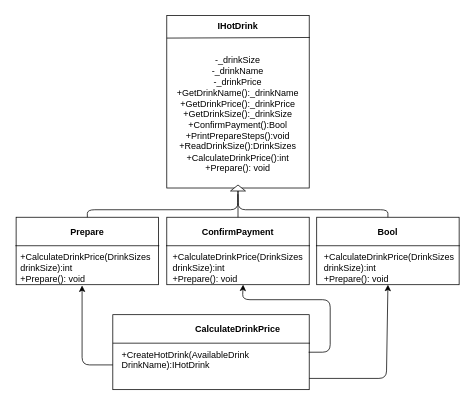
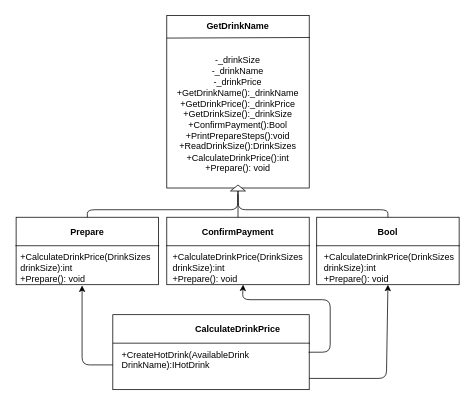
  <mxCell id="0" />
  <mxCell id="1" parent="0" />
  <mxCell id="2" value="" style="rounded=0;whiteSpace=wrap;html=1;" parent="1" vertex="1"><mxGeometry x="21" y="289" width="190" height="90" as="geometry" /></mxCell>
  <mxCell id="3" value="Prepare" style="text;html=1;strokeColor=none;fillColor=none;align=center;verticalAlign=middle;whiteSpace=wrap;rounded=0;fontStyle=1" parent="1" vertex="1"><mxGeometry x="21" y="299" width="190" height="20" as="geometry" /></mxCell>
  <mxCell id="4" value="" style="endArrow=none;html=1;" parent="1" edge="1"><mxGeometry width="50" height="50" relative="1" as="geometry"><mxPoint x="20" y="327" as="sourcePoint" /><mxPoint x="212" y="327" as="targetPoint" /></mxGeometry></mxCell>
  <mxCell id="5" value="+CalculateDrinkPrice(DrinkSizes drinkSize):int&lt;br&gt;+Prepare(): void&lt;br&gt;" style="text;html=1;strokeColor=none;fillColor=none;align=left;verticalAlign=top;whiteSpace=wrap;rounded=0;" parent="1" vertex="1"><mxGeometry x="24.5" y="329" width="183" height="45" as="geometry" /></mxCell>
  <mxCell id="6" value="" style="rounded=0;whiteSpace=wrap;html=1;" parent="1" vertex="1"><mxGeometry x="222" y="289" width="190" height="90" as="geometry" /></mxCell>
  <mxCell id="7" value="ConfirmPayment" style="text;html=1;strokeColor=none;fillColor=none;align=center;verticalAlign=middle;whiteSpace=wrap;rounded=0;fontStyle=1" parent="1" vertex="1"><mxGeometry x="222" y="299" width="190" height="20" as="geometry" /></mxCell>
  <mxCell id="8" value="" style="endArrow=none;html=1;" parent="1" edge="1"><mxGeometry width="50" height="50" relative="1" as="geometry"><mxPoint x="221" y="327" as="sourcePoint" /><mxPoint x="413" y="327" as="targetPoint" /></mxGeometry></mxCell>
  <mxCell id="9" value="" style="rounded=0;whiteSpace=wrap;html=1;" parent="1" vertex="1"><mxGeometry x="422" y="289" width="190" height="90" as="geometry" /></mxCell>
  <mxCell id="10" value="Bool" style="text;html=1;strokeColor=none;fillColor=none;align=center;verticalAlign=middle;whiteSpace=wrap;rounded=0;fontStyle=1" parent="1" vertex="1"><mxGeometry x="422" y="299" width="190" height="20" as="geometry" /></mxCell>
  <mxCell id="11" value="" style="endArrow=none;html=1;" parent="1" edge="1"><mxGeometry width="50" height="50" relative="1" as="geometry"><mxPoint x="421" y="327" as="sourcePoint" /><mxPoint x="613" y="327" as="targetPoint" /></mxGeometry></mxCell>
  <mxCell id="12" value="" style="rounded=0;whiteSpace=wrap;html=1;align=left;" parent="1" vertex="1"><mxGeometry x="222" y="20" width="190" height="230" as="geometry" /></mxCell>
- <mxCell id="13" value="IHotDrink" style="text;html=1;strokeColor=none;fillColor=none;align=center;verticalAlign=middle;whiteSpace=wrap;rounded=0;fontStyle=1" parent="1" vertex="1"><mxGeometry x="222" y="20" width="190" height="30" as="geometry" /></mxCell>
+ <mxCell id="13" value="GetDrinkName" style="text;html=1;strokeColor=none;fillColor=none;align=center;verticalAlign=middle;whiteSpace=wrap;rounded=0;fontStyle=1" parent="1" vertex="1"><mxGeometry x="222" y="20" width="190" height="30" as="geometry" /></mxCell>
  <mxCell id="14" value="" style="endArrow=none;html=1;entryX=1.004;entryY=0.973;entryDx=0;entryDy=0;entryPerimeter=0;" parent="1" target="13" edge="1"><mxGeometry width="50" height="50" relative="1" as="geometry"><mxPoint x="222" y="50" as="sourcePoint" /><mxPoint x="410" y="50" as="targetPoint" /></mxGeometry></mxCell>
  <mxCell id="15" value="-_drinkSize&lt;br&gt;-_drinkName&lt;br&gt;-_drinkPrice&lt;br&gt;+GetDrinkName():_drinkName&lt;br&gt;+GetDrinkPrice():_drinkPrice&lt;br&gt;+GetDrinkSize():_drinkSize&lt;br&gt;+ConfirmPayment():Bool&lt;br&gt;+PrintPrepareSteps():void&lt;br&gt;+ReadDrinkSize():DrinkSizes&lt;br&gt;&lt;span&gt;+CalculateDrinkPrice():int&lt;/span&gt;&lt;br&gt;&lt;span&gt;+Prepare(): void&lt;/span&gt;&lt;br&gt;" style="text;html=1;strokeColor=none;fillColor=none;align=center;verticalAlign=middle;whiteSpace=wrap;rounded=0;" parent="1" vertex="1"><mxGeometry x="222" y="54" width="190" height="195" as="geometry" /></mxCell>
  <mxCell id="16" value="" style="endArrow=none;html=1;entryX=0;entryY=0.5;entryDx=0;entryDy=0;exitX=0.5;exitY=0;exitDx=0;exitDy=0;" parent="1" source="2" edge="1"><mxGeometry width="50" height="50" relative="1" as="geometry"><mxPoint x="20" y="449" as="sourcePoint" /><mxPoint x="316.931" y="258.207" as="targetPoint" /><Array as="points"><mxPoint x="116" y="279" /><mxPoint x="317" y="279" /></Array></mxGeometry></mxCell>
  <mxCell id="17" value="" style="endArrow=none;html=1;entryX=0;entryY=0.5;entryDx=0;entryDy=0;exitX=0.5;exitY=0;exitDx=0;exitDy=0;" parent="1" source="9" edge="1"><mxGeometry width="50" height="50" relative="1" as="geometry"><mxPoint x="20" y="449" as="sourcePoint" /><mxPoint x="316.931" y="258.207" as="targetPoint" /><Array as="points"><mxPoint x="517" y="279" /><mxPoint x="317" y="279" /></Array></mxGeometry></mxCell>
  <mxCell id="18" value="" style="endArrow=none;html=1;entryX=0;entryY=0.5;entryDx=0;entryDy=0;exitX=0;exitY=0.5;exitDx=0;exitDy=0;" parent="1" source="28" edge="1"><mxGeometry width="50" height="50" relative="1" as="geometry"><mxPoint x="20" y="449" as="sourcePoint" /><mxPoint x="316.931" y="258.207" as="targetPoint" /></mxGeometry></mxCell>
  <mxCell id="19" value="" style="rounded=0;whiteSpace=wrap;html=1;" parent="1" vertex="1"><mxGeometry x="150" y="419" width="262" height="100" as="geometry" /></mxCell>
  <mxCell id="20" value="CalculateDrinkPrice" style="text;html=1;strokeColor=none;fillColor=none;align=center;verticalAlign=middle;whiteSpace=wrap;rounded=0;fontStyle=1" parent="1" vertex="1"><mxGeometry x="222" y="429" width="190" height="20" as="geometry" /></mxCell>
  <mxCell id="21" value="" style="endArrow=none;html=1;exitX=0;exitY=0.38;exitDx=0;exitDy=0;exitPerimeter=0;" parent="1" edge="1" source="19"><mxGeometry width="50" height="50" relative="1" as="geometry"><mxPoint x="221" y="457" as="sourcePoint" /><mxPoint x="413" y="457" as="targetPoint" /></mxGeometry></mxCell>
  <mxCell id="22" value="+CreateHotDrink(AvailableDrink DrinkName):IHotDrink&lt;br&gt;" style="text;html=1;strokeColor=none;fillColor=none;align=left;verticalAlign=top;whiteSpace=wrap;rounded=0;" parent="1" vertex="1"><mxGeometry x="160" y="459" width="252" height="60" as="geometry" /></mxCell>
  <mxCell id="23" value="" style="endArrow=classic;html=1;" parent="1" edge="1"><mxGeometry width="50" height="50" relative="1" as="geometry"><mxPoint x="150" y="486" as="sourcePoint" /><mxPoint x="109" y="380" as="targetPoint" /><Array as="points"><mxPoint x="109" y="486" /></Array></mxGeometry></mxCell>
  <mxCell id="24" value="" style="endArrow=classic;html=1;entryX=0.5;entryY=1;entryDx=0;entryDy=0;exitX=1;exitY=0.75;exitDx=0;exitDy=0;" parent="1" source="22" target="9" edge="1"><mxGeometry width="50" height="50" relative="1" as="geometry"><mxPoint x="310" y="589" as="sourcePoint" /><mxPoint x="360" y="539" as="targetPoint" /><Array as="points"><mxPoint x="515" y="504" /></Array></mxGeometry></mxCell>
  <mxCell id="25" value="" style="endArrow=classic;html=1;entryX=0.5;entryY=1;entryDx=0;entryDy=0;exitX=0.997;exitY=0.168;exitDx=0;exitDy=0;exitPerimeter=0;" parent="1" source="22" edge="1"><mxGeometry width="50" height="50" relative="1" as="geometry"><mxPoint x="170" y="589" as="sourcePoint" /><mxPoint x="323.828" y="378.862" as="targetPoint" /><Array as="points"><mxPoint x="440" y="469" /><mxPoint x="440" y="399" /><mxPoint x="323" y="399" /></Array></mxGeometry></mxCell>
  <mxCell id="26" value="+CalculateDrinkPrice(DrinkSizes drinkSize):int&lt;br&gt;+Prepare(): void&lt;br&gt;" style="text;html=1;strokeColor=none;fillColor=none;align=left;verticalAlign=top;whiteSpace=wrap;rounded=0;" vertex="1" parent="1"><mxGeometry x="227.5" y="329" width="183" height="45" as="geometry" /></mxCell>
  <mxCell id="27" value="+CalculateDrinkPrice(DrinkSizes drinkSize):int&lt;br&gt;+Prepare(): void&lt;br&gt;" style="text;html=1;strokeColor=none;fillColor=none;align=left;verticalAlign=top;whiteSpace=wrap;rounded=0;" vertex="1" parent="1"><mxGeometry x="430" y="329" width="183" height="45" as="geometry" /></mxCell>
  <mxCell id="28" value="" style="triangle;whiteSpace=wrap;html=1;align=left;rotation=-90;" parent="1" vertex="1"><mxGeometry x="313" y="240" width="8" height="20" as="geometry" /></mxCell>
  <mxCell id="29" value="" style="endArrow=none;html=1;entryX=0;entryY=0.5;entryDx=0;entryDy=0;exitX=0.5;exitY=0;exitDx=0;exitDy=0;" edge="1" parent="1" source="6" target="28"><mxGeometry width="50" height="50" relative="1" as="geometry"><mxPoint x="316.931" y="289.207" as="sourcePoint" /><mxPoint x="316.931" y="258.207" as="targetPoint" /></mxGeometry></mxCell>
